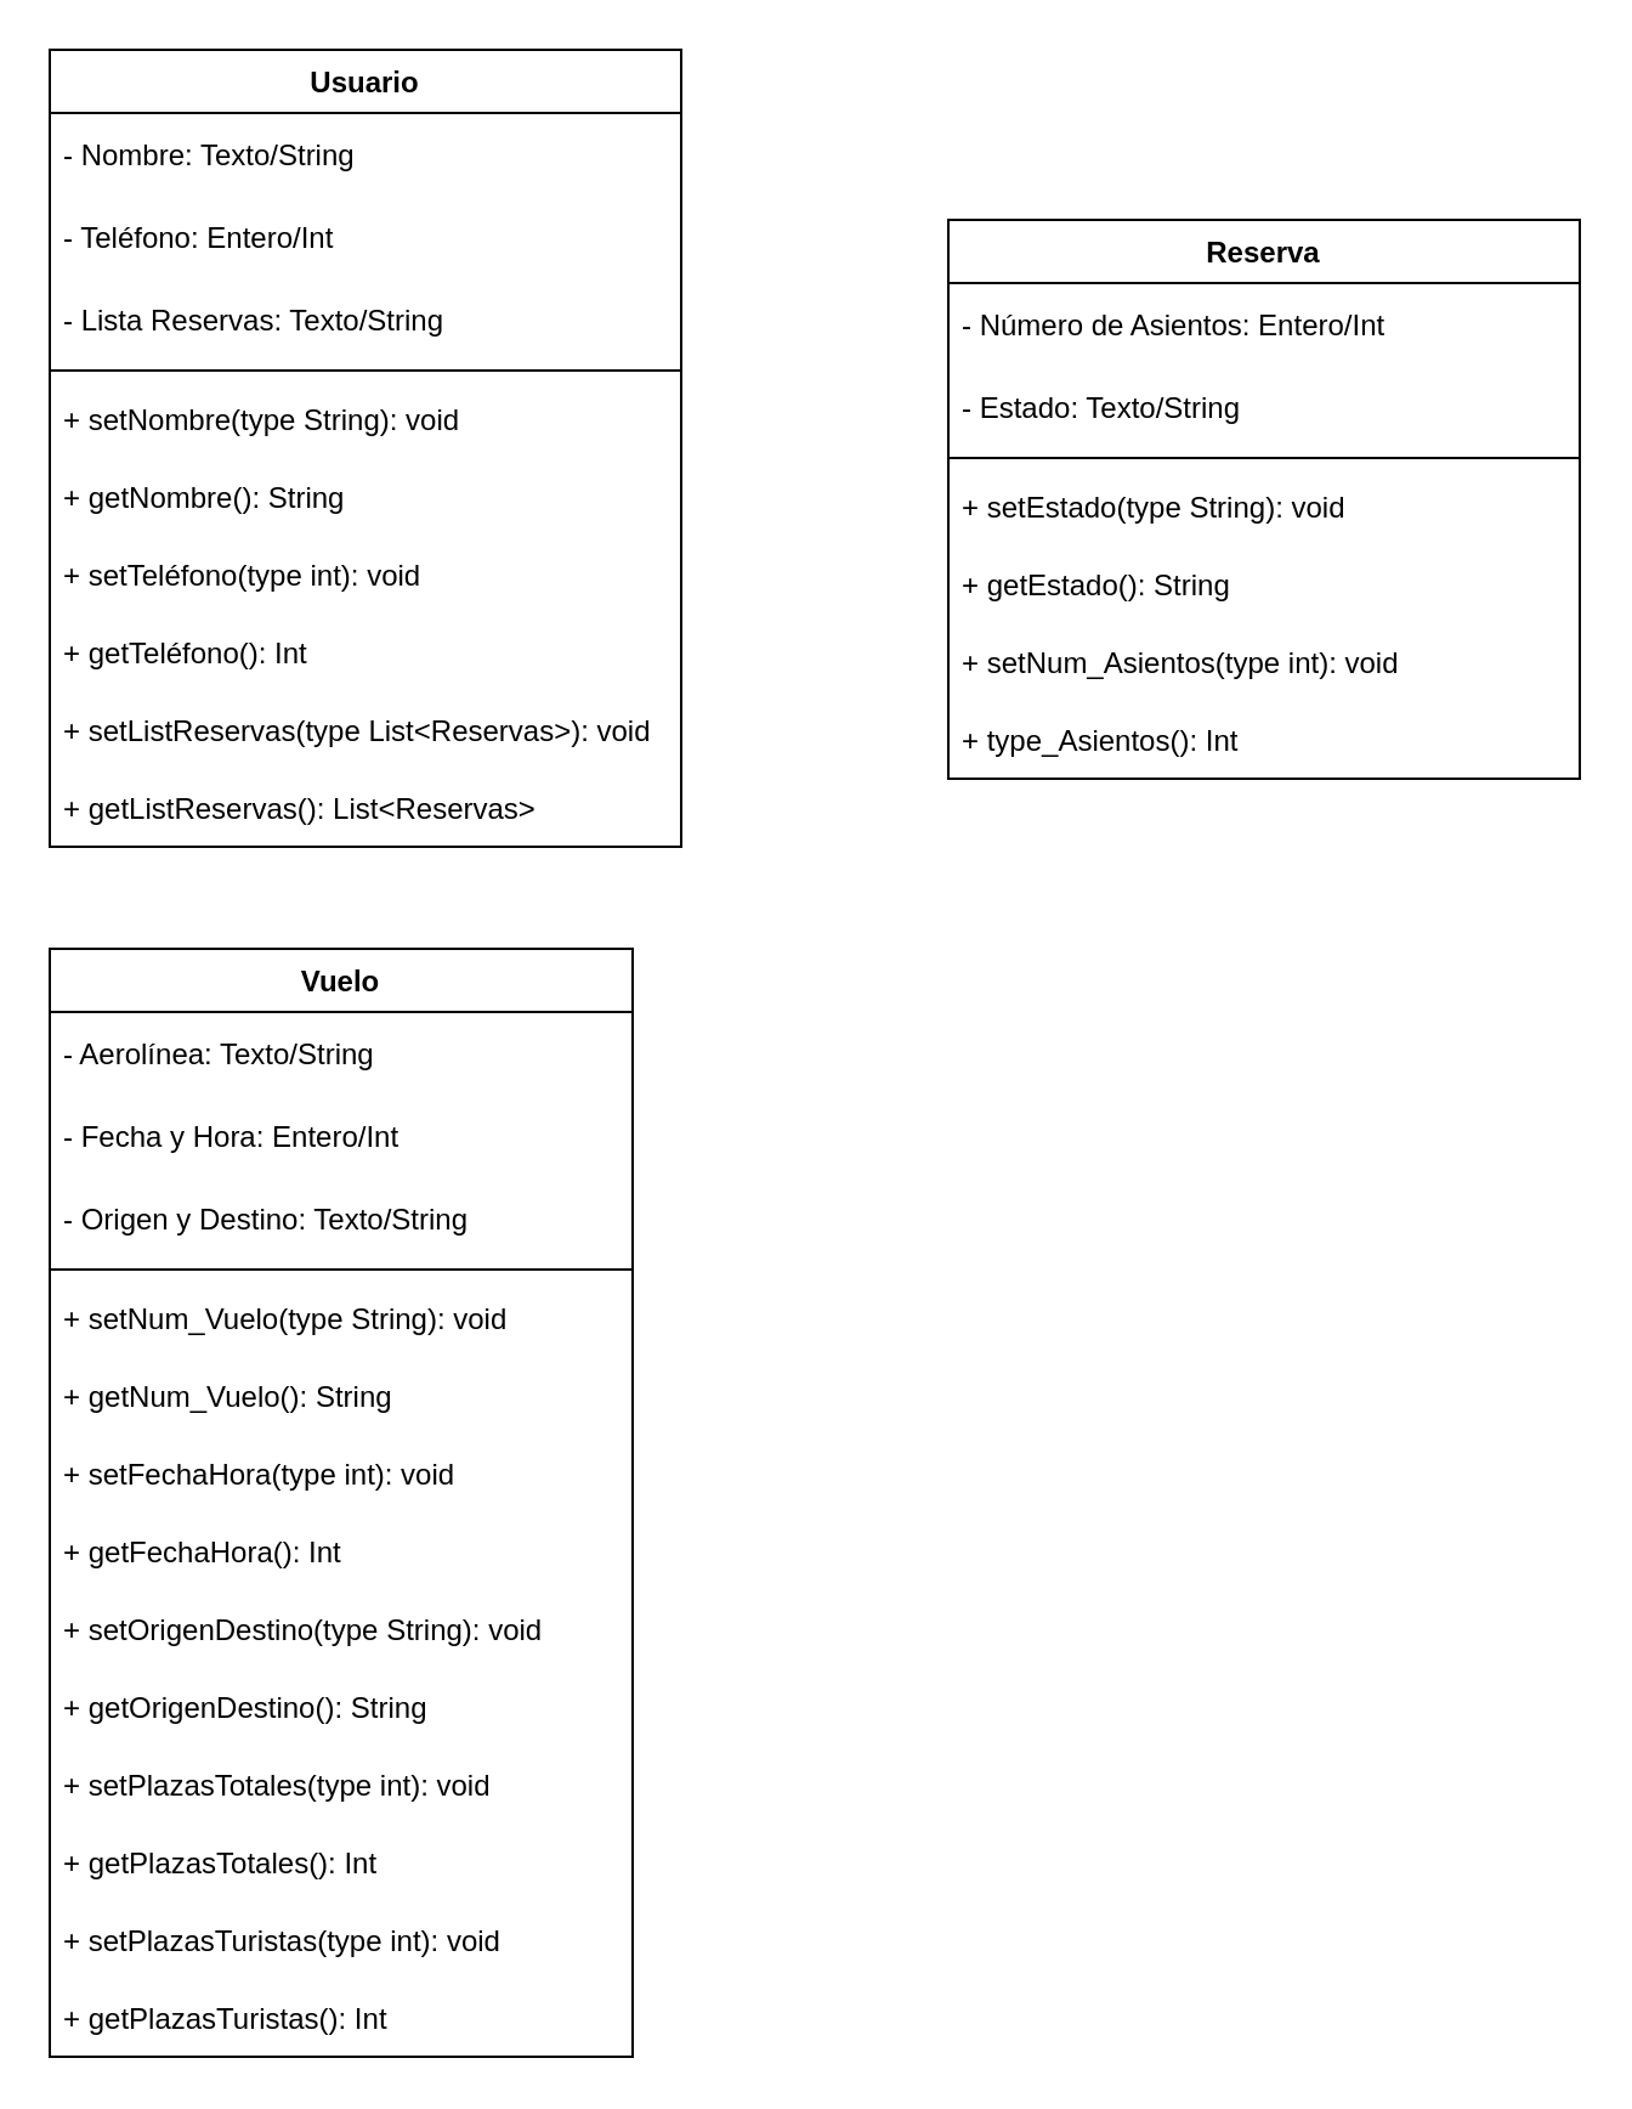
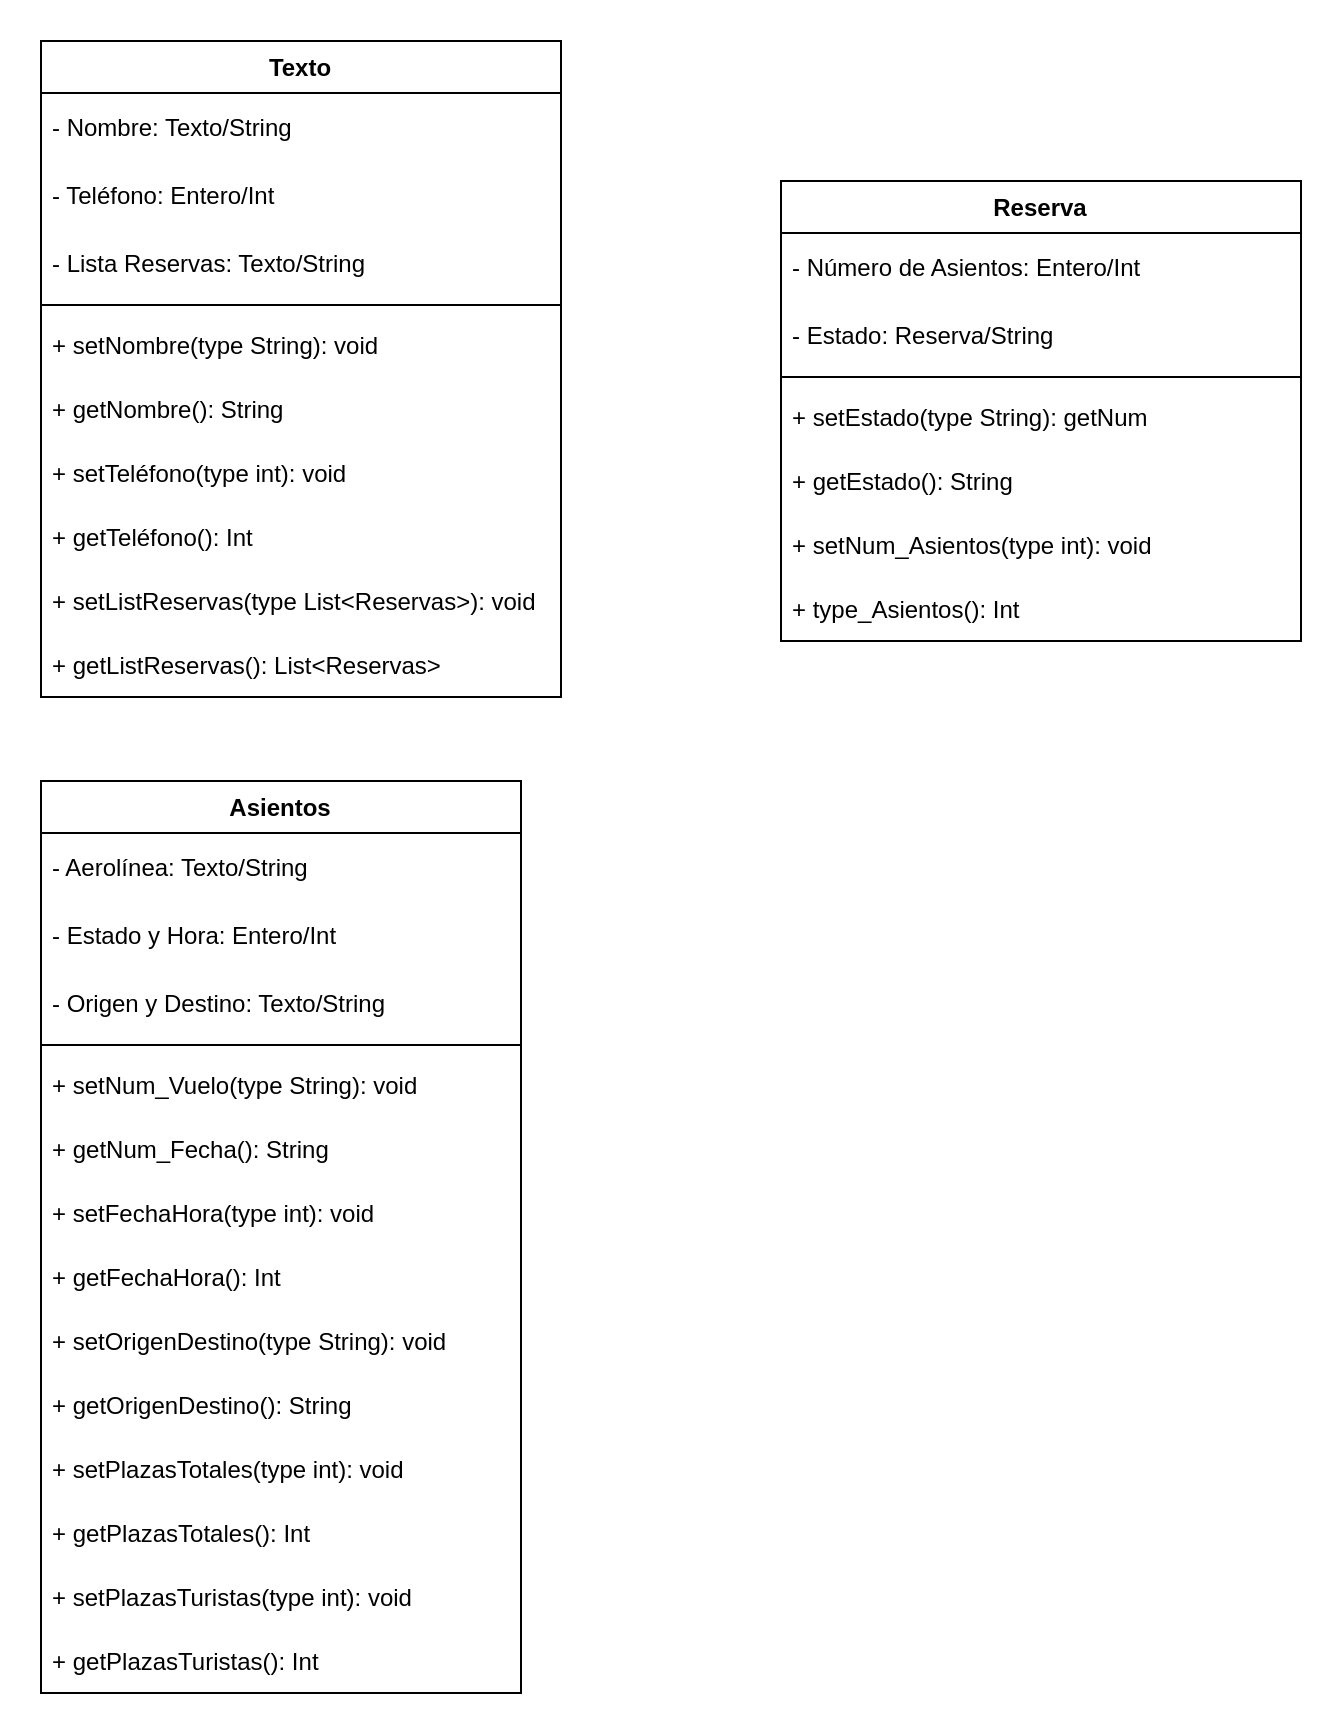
  <mxCell id="0" />
  <mxCell id="1" parent="0" />
- <mxCell id="2" value="Usuario" style="swimlane;align=center;verticalAlign=middle;childLayout=stackLayout;horizontal=1;startSize=26;horizontalStack=0;resizeParent=1;resizeParentMax=0;resizeLast=0;collapsible=1;marginBottom=0;" vertex="1" parent="1"><mxGeometry x="20" y="20" width="260" height="328" as="geometry"><mxRectangle x="320" y="80" width="220" height="30" as="alternateBounds" /></mxGeometry></mxCell>
+ <mxCell id="2" value="Texto" style="swimlane;align=center;verticalAlign=middle;childLayout=stackLayout;horizontal=1;startSize=26;horizontalStack=0;resizeParent=1;resizeParentMax=0;resizeLast=0;collapsible=1;marginBottom=0;" vertex="1" parent="1"><mxGeometry x="20" y="20" width="260" height="328" as="geometry"><mxRectangle x="320" y="80" width="220" height="30" as="alternateBounds" /></mxGeometry></mxCell>
  <mxCell id="3" value="- Nombre: Texto/String" style="text;align=left;verticalAlign=middle;spacingLeft=4;spacingRight=4;overflow=hidden;rotatable=0;points=[[0,0.5],[1,0.5]];portConstraint=eastwest;labelBackgroundColor=none;" vertex="1" parent="2"><mxGeometry y="26" width="260" height="34" as="geometry" /></mxCell>
  <mxCell id="4" value="- Teléfono: Entero/Int" style="text;strokeColor=none;fillColor=none;align=left;verticalAlign=middle;spacingLeft=4;spacingRight=4;overflow=hidden;rotatable=0;points=[[0,0.5],[1,0.5]];portConstraint=eastwest;" vertex="1" parent="2"><mxGeometry y="60" width="260" height="34" as="geometry" /></mxCell>
  <mxCell id="5" value="- Lista Reservas: Texto/String" style="text;strokeColor=none;fillColor=none;align=left;verticalAlign=middle;spacingLeft=4;spacingRight=4;overflow=hidden;rotatable=0;points=[[0,0.5],[1,0.5]];portConstraint=eastwest;" vertex="1" parent="2"><mxGeometry y="94" width="260" height="34" as="geometry" /></mxCell>
  <mxCell id="6" value="" style="line;strokeWidth=1;fillColor=none;align=left;verticalAlign=middle;spacingTop=-1;spacingLeft=3;spacingRight=3;rotatable=0;labelPosition=right;points=[];portConstraint=eastwest;strokeColor=inherit;" vertex="1" parent="2"><mxGeometry y="128" width="260" height="8" as="geometry" /></mxCell>
  <mxCell id="7" value="+ setNombre(type String): void" style="text;strokeColor=none;fillColor=none;align=left;verticalAlign=middle;spacingLeft=4;spacingRight=4;overflow=hidden;rotatable=0;points=[[0,0.5],[1,0.5]];portConstraint=eastwest;" vertex="1" parent="2"><mxGeometry y="136" width="260" height="32" as="geometry" /></mxCell>
  <mxCell id="8" value="+ getNombre(): String" style="text;strokeColor=none;fillColor=none;align=left;verticalAlign=middle;spacingLeft=4;spacingRight=4;overflow=hidden;rotatable=0;points=[[0,0.5],[1,0.5]];portConstraint=eastwest;" vertex="1" parent="2"><mxGeometry y="168" width="260" height="32" as="geometry" /></mxCell>
  <mxCell id="9" value="+ setTeléfono(type int): void" style="text;strokeColor=none;fillColor=none;align=left;verticalAlign=middle;spacingLeft=4;spacingRight=4;overflow=hidden;rotatable=0;points=[[0,0.5],[1,0.5]];portConstraint=eastwest;" vertex="1" parent="2"><mxGeometry y="200" width="260" height="32" as="geometry" /></mxCell>
  <mxCell id="10" value="+ getTeléfono(): Int" style="text;strokeColor=none;fillColor=none;align=left;verticalAlign=middle;spacingLeft=4;spacingRight=4;overflow=hidden;rotatable=0;points=[[0,0.5],[1,0.5]];portConstraint=eastwest;" vertex="1" parent="2"><mxGeometry y="232" width="260" height="32" as="geometry" /></mxCell>
  <mxCell id="11" value="+ setListReservas(type List&lt;Reservas&gt;): void" style="text;strokeColor=none;fillColor=none;align=left;verticalAlign=middle;spacingLeft=4;spacingRight=4;overflow=hidden;rotatable=0;points=[[0,0.5],[1,0.5]];portConstraint=eastwest;" vertex="1" parent="2"><mxGeometry y="264" width="260" height="32" as="geometry" /></mxCell>
  <mxCell id="12" value="+ getListReservas(): List&lt;Reservas&gt;" style="text;strokeColor=none;fillColor=none;align=left;verticalAlign=middle;spacingLeft=4;spacingRight=4;overflow=hidden;rotatable=0;points=[[0,0.5],[1,0.5]];portConstraint=eastwest;" vertex="1" parent="2"><mxGeometry y="296" width="260" height="32" as="geometry" /></mxCell>
- <mxCell id="13" value="Vuelo" style="swimlane;align=center;verticalAlign=middle;childLayout=stackLayout;horizontal=1;startSize=26;horizontalStack=0;resizeParent=1;resizeParentMax=0;resizeLast=0;collapsible=1;marginBottom=0;" vertex="1" parent="1"><mxGeometry x="20" y="390" width="240" height="456" as="geometry"><mxRectangle x="320" y="80" width="220" height="30" as="alternateBounds" /></mxGeometry></mxCell>
+ <mxCell id="13" value="Asientos" style="swimlane;align=center;verticalAlign=middle;childLayout=stackLayout;horizontal=1;startSize=26;horizontalStack=0;resizeParent=1;resizeParentMax=0;resizeLast=0;collapsible=1;marginBottom=0;" vertex="1" parent="1"><mxGeometry x="20" y="390" width="240" height="456" as="geometry"><mxRectangle x="320" y="80" width="220" height="30" as="alternateBounds" /></mxGeometry></mxCell>
  <mxCell id="14" value="- Aerolínea: Texto/String" style="text;strokeColor=none;fillColor=none;align=left;verticalAlign=middle;spacingLeft=4;spacingRight=4;overflow=hidden;rotatable=0;points=[[0,0.5],[1,0.5]];portConstraint=eastwest;" vertex="1" parent="13"><mxGeometry y="26" width="240" height="34" as="geometry" /></mxCell>
- <mxCell id="15" value="- Fecha y Hora: Entero/Int" style="text;strokeColor=none;fillColor=none;align=left;verticalAlign=middle;spacingLeft=4;spacingRight=4;overflow=hidden;rotatable=0;points=[[0,0.5],[1,0.5]];portConstraint=eastwest;" vertex="1" parent="13"><mxGeometry y="60" width="240" height="34" as="geometry" /></mxCell>
+ <mxCell id="15" value="- Estado y Hora: Entero/Int" style="text;strokeColor=none;fillColor=none;align=left;verticalAlign=middle;spacingLeft=4;spacingRight=4;overflow=hidden;rotatable=0;points=[[0,0.5],[1,0.5]];portConstraint=eastwest;" vertex="1" parent="13"><mxGeometry y="60" width="240" height="34" as="geometry" /></mxCell>
  <mxCell id="16" value="- Origen y Destino: Texto/String" style="text;strokeColor=none;fillColor=none;align=left;verticalAlign=middle;spacingLeft=4;spacingRight=4;overflow=hidden;rotatable=0;points=[[0,0.5],[1,0.5]];portConstraint=eastwest;" vertex="1" parent="13"><mxGeometry y="94" width="240" height="34" as="geometry" /></mxCell>
  <mxCell id="17" value="" style="line;strokeWidth=1;fillColor=none;align=left;verticalAlign=middle;spacingTop=-1;spacingLeft=3;spacingRight=3;rotatable=0;labelPosition=right;points=[];portConstraint=eastwest;strokeColor=inherit;" vertex="1" parent="13"><mxGeometry y="128" width="240" height="8" as="geometry" /></mxCell>
  <mxCell id="18" value="+ setNum_Vuelo(type String): void" style="text;strokeColor=none;fillColor=none;align=left;verticalAlign=middle;spacingLeft=4;spacingRight=4;overflow=hidden;rotatable=0;points=[[0,0.5],[1,0.5]];portConstraint=eastwest;" vertex="1" parent="13"><mxGeometry y="136" width="240" height="32" as="geometry" /></mxCell>
- <mxCell id="19" value="+ getNum_Vuelo(): String" style="text;strokeColor=none;fillColor=none;align=left;verticalAlign=middle;spacingLeft=4;spacingRight=4;overflow=hidden;rotatable=0;points=[[0,0.5],[1,0.5]];portConstraint=eastwest;" vertex="1" parent="13"><mxGeometry y="168" width="240" height="32" as="geometry" /></mxCell>
+ <mxCell id="19" value="+ getNum_Fecha(): String" style="text;strokeColor=none;fillColor=none;align=left;verticalAlign=middle;spacingLeft=4;spacingRight=4;overflow=hidden;rotatable=0;points=[[0,0.5],[1,0.5]];portConstraint=eastwest;" vertex="1" parent="13"><mxGeometry y="168" width="240" height="32" as="geometry" /></mxCell>
  <mxCell id="20" value="+ setFechaHora(type int): void" style="text;strokeColor=none;fillColor=none;align=left;verticalAlign=middle;spacingLeft=4;spacingRight=4;overflow=hidden;rotatable=0;points=[[0,0.5],[1,0.5]];portConstraint=eastwest;" vertex="1" parent="13"><mxGeometry y="200" width="240" height="32" as="geometry" /></mxCell>
  <mxCell id="21" value="+ getFechaHora(): Int" style="text;strokeColor=none;fillColor=none;align=left;verticalAlign=middle;spacingLeft=4;spacingRight=4;overflow=hidden;rotatable=0;points=[[0,0.5],[1,0.5]];portConstraint=eastwest;" vertex="1" parent="13"><mxGeometry y="232" width="240" height="32" as="geometry" /></mxCell>
  <mxCell id="22" value="+ setOrigenDestino(type String): void" style="text;strokeColor=none;fillColor=none;align=left;verticalAlign=middle;spacingLeft=4;spacingRight=4;overflow=hidden;rotatable=0;points=[[0,0.5],[1,0.5]];portConstraint=eastwest;" vertex="1" parent="13"><mxGeometry y="264" width="240" height="32" as="geometry" /></mxCell>
  <mxCell id="23" value="+ getOrigenDestino(): String" style="text;strokeColor=none;fillColor=none;align=left;verticalAlign=middle;spacingLeft=4;spacingRight=4;overflow=hidden;rotatable=0;points=[[0,0.5],[1,0.5]];portConstraint=eastwest;" vertex="1" parent="13"><mxGeometry y="296" width="240" height="32" as="geometry" /></mxCell>
  <mxCell id="24" value="+ setPlazasTotales(type int): void" style="text;strokeColor=none;fillColor=none;align=left;verticalAlign=middle;spacingLeft=4;spacingRight=4;overflow=hidden;rotatable=0;points=[[0,0.5],[1,0.5]];portConstraint=eastwest;" vertex="1" parent="13"><mxGeometry y="328" width="240" height="32" as="geometry" /></mxCell>
  <mxCell id="25" value="+ getPlazasTotales(): Int" style="text;strokeColor=none;fillColor=none;align=left;verticalAlign=middle;spacingLeft=4;spacingRight=4;overflow=hidden;rotatable=0;points=[[0,0.5],[1,0.5]];portConstraint=eastwest;" vertex="1" parent="13"><mxGeometry y="360" width="240" height="32" as="geometry" /></mxCell>
  <mxCell id="26" value="+ setPlazasTuristas(type int): void" style="text;strokeColor=none;fillColor=none;align=left;verticalAlign=middle;spacingLeft=4;spacingRight=4;overflow=hidden;rotatable=0;points=[[0,0.5],[1,0.5]];portConstraint=eastwest;" vertex="1" parent="13"><mxGeometry y="392" width="240" height="32" as="geometry" /></mxCell>
  <mxCell id="27" value="+ getPlazasTuristas(): Int" style="text;strokeColor=none;fillColor=none;align=left;verticalAlign=middle;spacingLeft=4;spacingRight=4;overflow=hidden;rotatable=0;points=[[0,0.5],[1,0.5]];portConstraint=eastwest;" vertex="1" parent="13"><mxGeometry y="424" width="240" height="32" as="geometry" /></mxCell>
  <mxCell id="28" value="Reserva" style="swimlane;align=center;verticalAlign=middle;childLayout=stackLayout;horizontal=1;startSize=26;horizontalStack=0;resizeParent=1;resizeParentMax=0;resizeLast=0;collapsible=1;marginBottom=0;" vertex="1" parent="1"><mxGeometry x="390" y="90" width="260" height="230" as="geometry"><mxRectangle x="320" y="80" width="220" height="30" as="alternateBounds" /></mxGeometry></mxCell>
  <mxCell id="29" value="- Número de Asientos: Entero/Int" style="text;strokeColor=none;fillColor=none;align=left;verticalAlign=middle;spacingLeft=4;spacingRight=4;overflow=hidden;rotatable=0;points=[[0,0.5],[1,0.5]];portConstraint=eastwest;" vertex="1" parent="28"><mxGeometry y="26" width="260" height="34" as="geometry" /></mxCell>
- <mxCell id="30" value="- Estado: Texto/String" style="text;align=left;verticalAlign=middle;spacingLeft=4;spacingRight=4;overflow=hidden;rotatable=0;points=[[0,0.5],[1,0.5]];portConstraint=eastwest;labelBackgroundColor=none;" vertex="1" parent="28"><mxGeometry y="60" width="260" height="34" as="geometry" /></mxCell>
+ <mxCell id="30" value="- Estado: Reserva/String" style="text;align=left;verticalAlign=middle;spacingLeft=4;spacingRight=4;overflow=hidden;rotatable=0;points=[[0,0.5],[1,0.5]];portConstraint=eastwest;labelBackgroundColor=none;" vertex="1" parent="28"><mxGeometry y="60" width="260" height="34" as="geometry" /></mxCell>
  <mxCell id="31" value="" style="line;strokeWidth=1;fillColor=none;align=left;verticalAlign=middle;spacingTop=-1;spacingLeft=3;spacingRight=3;rotatable=0;labelPosition=right;points=[];portConstraint=eastwest;strokeColor=inherit;" vertex="1" parent="28"><mxGeometry y="94" width="260" height="8" as="geometry" /></mxCell>
- <mxCell id="32" value="+ setEstado(type String): void" style="text;strokeColor=none;fillColor=none;align=left;verticalAlign=middle;spacingLeft=4;spacingRight=4;overflow=hidden;rotatable=0;points=[[0,0.5],[1,0.5]];portConstraint=eastwest;" vertex="1" parent="28"><mxGeometry y="102" width="260" height="32" as="geometry" /></mxCell>
+ <mxCell id="32" value="+ setEstado(type String): getNum" style="text;strokeColor=none;fillColor=none;align=left;verticalAlign=middle;spacingLeft=4;spacingRight=4;overflow=hidden;rotatable=0;points=[[0,0.5],[1,0.5]];portConstraint=eastwest;" vertex="1" parent="28"><mxGeometry y="102" width="260" height="32" as="geometry" /></mxCell>
  <mxCell id="33" value="+ getEstado(): String" style="text;strokeColor=none;fillColor=none;align=left;verticalAlign=middle;spacingLeft=4;spacingRight=4;overflow=hidden;rotatable=0;points=[[0,0.5],[1,0.5]];portConstraint=eastwest;" vertex="1" parent="28"><mxGeometry y="134" width="260" height="32" as="geometry" /></mxCell>
  <mxCell id="34" value="+ setNum_Asientos(type int): void" style="text;strokeColor=none;fillColor=none;align=left;verticalAlign=middle;spacingLeft=4;spacingRight=4;overflow=hidden;rotatable=0;points=[[0,0.5],[1,0.5]];portConstraint=eastwest;" vertex="1" parent="28"><mxGeometry y="166" width="260" height="32" as="geometry" /></mxCell>
  <mxCell id="35" value="+ type_Asientos(): Int" style="text;strokeColor=none;fillColor=none;align=left;verticalAlign=middle;spacingLeft=4;spacingRight=4;overflow=hidden;rotatable=0;points=[[0,0.5],[1,0.5]];portConstraint=eastwest;" vertex="1" parent="28"><mxGeometry y="198" width="260" height="32" as="geometry" /></mxCell>
